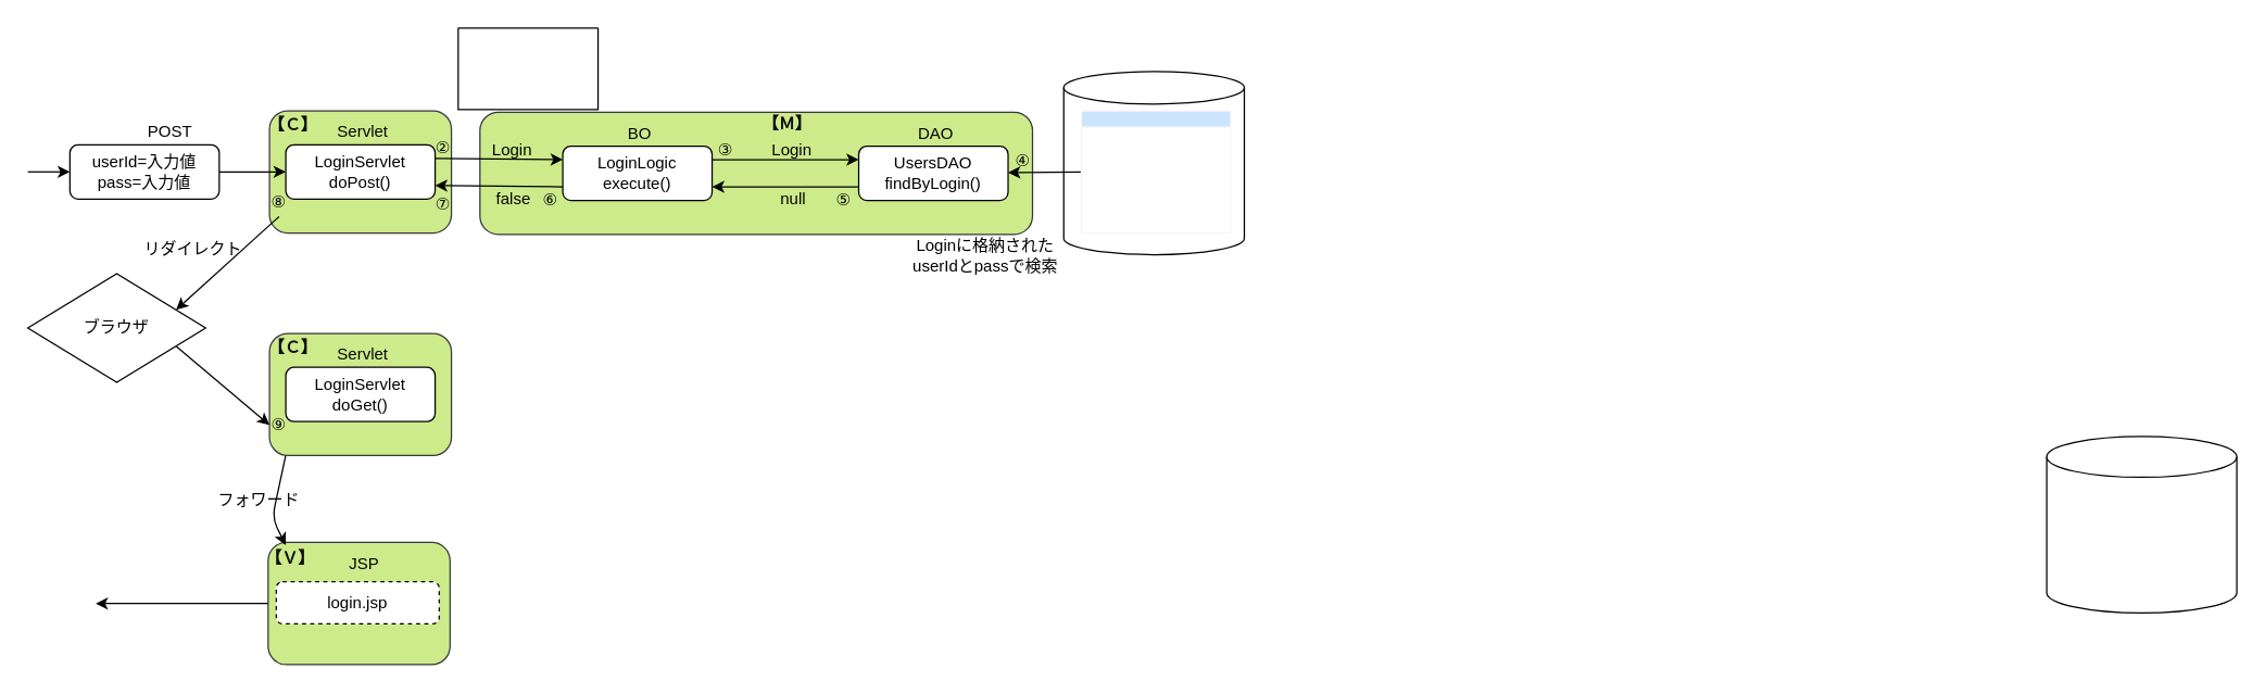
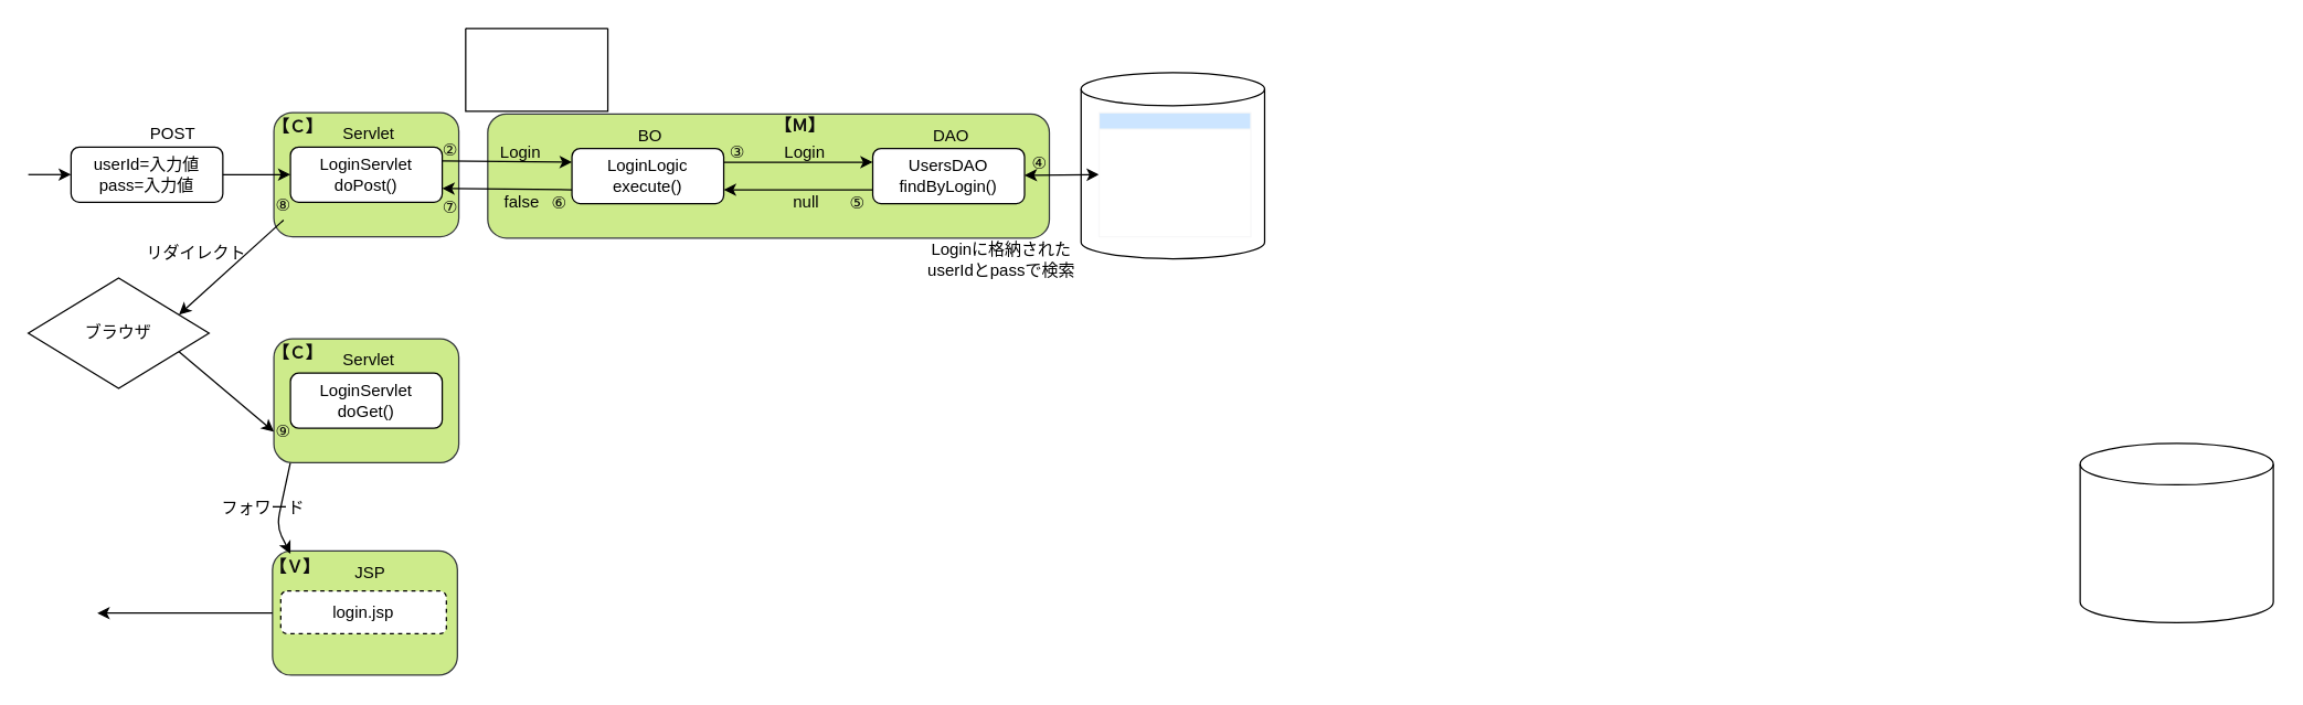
  <mxCell id="0" />
  <mxCell id="1" parent="0" />
  <mxCell id="2" value="" style="shape=cylinder3;whiteSpace=wrap;html=1;boundedLbl=1;backgroundOutline=1;size=12;fontColor=#080808;" parent="1" vertex="1"><mxGeometry x="783" y="52" width="133" height="135" as="geometry" /></mxCell>
  <mxCell id="3" value="" style="rounded=1;whiteSpace=wrap;html=1;fillColor=#cdeb8b;strokeColor=#36393d;" parent="1" vertex="1"><mxGeometry x="198" y="81" width="134" height="90" as="geometry" /></mxCell>
  <mxCell id="4" value="POST" style="text;html=1;strokeColor=none;fillColor=none;align=center;verticalAlign=middle;whiteSpace=wrap;rounded=0;" parent="1" vertex="1"><mxGeometry x="95" y="87" width="60" height="20" as="geometry" /></mxCell>
  <mxCell id="5" value="userId=入力値&lt;br&gt;pass=入力値" style="rounded=1;whiteSpace=wrap;html=1;" parent="1" vertex="1"><mxGeometry x="51" y="106" width="110" height="40" as="geometry" /></mxCell>
  <mxCell id="6" value="" style="endArrow=classic;html=1;entryX=0;entryY=0.5;entryDx=0;entryDy=0;" parent="1" target="5" edge="1"><mxGeometry width="50" height="50" relative="1" as="geometry"><mxPoint x="20" y="126" as="sourcePoint" /><mxPoint x="46" y="187" as="targetPoint" /></mxGeometry></mxCell>
  <mxCell id="7" value="" style="endArrow=classic;html=1;entryX=0;entryY=0.5;entryDx=0;entryDy=0;exitX=1;exitY=0.5;exitDx=0;exitDy=0;" parent="1" source="5" target="8" edge="1"><mxGeometry width="50" height="50" relative="1" as="geometry"><mxPoint x="160" y="126" as="sourcePoint" /><mxPoint x="210" y="126" as="targetPoint" /></mxGeometry></mxCell>
  <mxCell id="8" value="LoginServlet&lt;br&gt;doPost()" style="rounded=1;whiteSpace=wrap;html=1;" parent="1" vertex="1"><mxGeometry x="210" y="106" width="110" height="40" as="geometry" /></mxCell>
  <mxCell id="9" value="Servlet" style="text;html=1;strokeColor=none;fillColor=none;align=center;verticalAlign=middle;whiteSpace=wrap;rounded=0;fontColor=#050505;" parent="1" vertex="1"><mxGeometry x="237" y="87" width="60" height="20" as="geometry" /></mxCell>
  <mxCell id="10" value="" style="rounded=1;whiteSpace=wrap;html=1;fillColor=#cdeb8b;strokeColor=#36393d;" parent="1" vertex="1"><mxGeometry x="353" y="82" width="407" height="90" as="geometry" /></mxCell>
  <mxCell id="11" value="" style="endArrow=classic;html=1;entryX=0;entryY=0.25;entryDx=0;entryDy=0;exitX=1;exitY=0.25;exitDx=0;exitDy=0;" parent="1" source="8" target="12" edge="1"><mxGeometry width="50" height="50" relative="1" as="geometry"><mxPoint x="297" y="127" as="sourcePoint" /><mxPoint x="346" y="127" as="targetPoint" /></mxGeometry></mxCell>
  <mxCell id="12" value="LoginLogic&lt;br&gt;execute()" style="rounded=1;whiteSpace=wrap;html=1;" parent="1" vertex="1"><mxGeometry x="414" y="107" width="110" height="40" as="geometry" /></mxCell>
  <mxCell id="13" value="BO" style="text;html=1;strokeColor=none;fillColor=none;align=center;verticalAlign=middle;whiteSpace=wrap;rounded=0;fontColor=#050505;" parent="1" vertex="1"><mxGeometry x="441" y="88" width="60" height="20" as="geometry" /></mxCell>
  <mxCell id="14" value="UsersDAO&lt;br&gt;findByLogin()" style="rounded=1;whiteSpace=wrap;html=1;" parent="1" vertex="1"><mxGeometry x="632" y="107" width="110" height="40" as="geometry" /></mxCell>
  <mxCell id="15" value="DAO" style="text;html=1;strokeColor=none;fillColor=none;align=center;verticalAlign=middle;whiteSpace=wrap;rounded=0;fontColor=#050505;" parent="1" vertex="1"><mxGeometry x="659" y="88" width="60" height="20" as="geometry" /></mxCell>
  <mxCell id="16" value="Login" style="text;html=1;strokeColor=none;fillColor=none;align=center;verticalAlign=middle;whiteSpace=wrap;rounded=0;fontColor=#050505;" parent="1" vertex="1"><mxGeometry x="347" y="100" width="60" height="20" as="geometry" /></mxCell>
  <mxCell id="17" value="" style="endArrow=classic;html=1;fontColor=#050505;exitX=0;exitY=0.75;exitDx=0;exitDy=0;entryX=1;entryY=0.75;entryDx=0;entryDy=0;" parent="1" source="12" target="8" edge="1"><mxGeometry width="50" height="50" relative="1" as="geometry"><mxPoint x="410" y="87" as="sourcePoint" /><mxPoint x="460" y="37" as="targetPoint" /></mxGeometry></mxCell>
  <mxCell id="18" value="false" style="text;html=1;strokeColor=none;fillColor=none;align=center;verticalAlign=middle;whiteSpace=wrap;rounded=0;fontColor=#050505;" parent="1" vertex="1"><mxGeometry x="348" y="136" width="60" height="20" as="geometry" /></mxCell>
  <mxCell id="19" value="" style="endArrow=classic;html=1;entryX=0;entryY=0.25;entryDx=0;entryDy=0;exitX=1;exitY=0.25;exitDx=0;exitDy=0;" parent="1" source="12" target="14" edge="1"><mxGeometry width="50" height="50" relative="1" as="geometry"><mxPoint x="526" y="116" as="sourcePoint" /><mxPoint x="620" y="117" as="targetPoint" /></mxGeometry></mxCell>
  <mxCell id="20" value="Login" style="text;html=1;strokeColor=none;fillColor=none;align=center;verticalAlign=middle;whiteSpace=wrap;rounded=0;fontColor=#050505;" parent="1" vertex="1"><mxGeometry x="553" y="100" width="60" height="20" as="geometry" /></mxCell>
  <mxCell id="21" value="" style="endArrow=classic;html=1;fontColor=#050505;exitX=0;exitY=0.75;exitDx=0;exitDy=0;entryX=1;entryY=0.75;entryDx=0;entryDy=0;" parent="1" source="14" target="12" edge="1"><mxGeometry width="50" height="50" relative="1" as="geometry"><mxPoint x="620" y="137" as="sourcePoint" /><mxPoint x="526" y="136" as="targetPoint" /></mxGeometry></mxCell>
  <mxCell id="22" value="null" style="text;html=1;strokeColor=none;fillColor=none;align=center;verticalAlign=middle;whiteSpace=wrap;rounded=0;fontColor=#050505;" parent="1" vertex="1"><mxGeometry x="554" y="136" width="60" height="20" as="geometry" /></mxCell>
  <mxCell id="23" value="" style="shape=cylinder3;whiteSpace=wrap;html=1;boundedLbl=1;backgroundOutline=1;size=15;fontColor=#050505;" parent="1" vertex="1"><mxGeometry x="1507" y="321" width="140" height="130" as="geometry" /></mxCell>
- <mxCell id="24" value="" style="endArrow=none;startArrow=classic;html=1;fontColor=#ffffff;entryX=0;entryY=0.5;entryDx=0;entryDy=0;" parent="1" source="14" target="34" edge="1"><mxGeometry width="50" height="50" relative="1" as="geometry"><mxPoint x="740" y="127" as="sourcePoint" /><mxPoint x="660" y="77" as="targetPoint" /></mxGeometry></mxCell>
+ <mxCell id="24" value="" style="endArrow=classic;startArrow=classic;html=1;fontColor=#ffffff;entryX=0;entryY=0.5;entryDx=0;entryDy=0;" parent="1" source="14" target="34" edge="1"><mxGeometry width="50" height="50" relative="1" as="geometry"><mxPoint x="740" y="127" as="sourcePoint" /><mxPoint x="660" y="77" as="targetPoint" /></mxGeometry></mxCell>
  <mxCell id="25" value="" style="rounded=1;whiteSpace=wrap;html=1;fillColor=#cdeb8b;strokeColor=#36393d;" parent="1" vertex="1"><mxGeometry x="197" y="399" width="134" height="90" as="geometry" /></mxCell>
  <mxCell id="26" value="JSP" style="text;html=1;strokeColor=none;fillColor=none;align=center;verticalAlign=middle;whiteSpace=wrap;rounded=0;fontColor=#050505;" parent="1" vertex="1"><mxGeometry x="238" y="405" width="60" height="20" as="geometry" /></mxCell>
  <mxCell id="27" value="login.jsp" style="rounded=1;whiteSpace=wrap;html=1;dashed=1;" parent="1" vertex="1"><mxGeometry x="203" y="428" width="120" height="31" as="geometry" /></mxCell>
  <mxCell id="28" value="&#10;&#10;&#10;&#10;［フィールド］&#10;・String userId&#10;・String pass" style="swimlane;startSize=0;fontColor=#ffffff;align=left;" parent="1" vertex="1"><mxGeometry x="337" y="20" width="103" height="60" as="geometry" /></mxCell>
  <mxCell id="29" value="①" style="text;html=1;strokeColor=none;fillColor=none;align=center;verticalAlign=middle;whiteSpace=wrap;rounded=0;fontColor=#ffffff;" parent="1" vertex="1"><mxGeometry x="27" y="107" width="30" height="20" as="geometry" /></mxCell>
  <mxCell id="30" value="②" style="text;html=1;strokeColor=none;fillColor=none;align=center;verticalAlign=middle;whiteSpace=wrap;rounded=0;fontColor=#0d0c0c;" parent="1" vertex="1"><mxGeometry x="311" y="99" width="30" height="20" as="geometry" /></mxCell>
  <mxCell id="31" value="&lt;font color=&quot;#080808&quot;&gt;③&lt;/font&gt;" style="text;html=1;strokeColor=none;fillColor=none;align=center;verticalAlign=middle;whiteSpace=wrap;rounded=0;fontColor=#ffffff;" parent="1" vertex="1"><mxGeometry x="519" y="100" width="30" height="20" as="geometry" /></mxCell>
  <mxCell id="32" value="&lt;font color=&quot;#080808&quot;&gt;④&lt;/font&gt;" style="text;html=1;strokeColor=none;fillColor=none;align=center;verticalAlign=middle;whiteSpace=wrap;rounded=0;fontColor=#ffffff;" parent="1" vertex="1"><mxGeometry x="738" y="108" width="30" height="20" as="geometry" /></mxCell>
  <mxCell id="33" value="&lt;font color=&quot;#080808&quot;&gt;⑤&lt;/font&gt;" style="text;html=1;strokeColor=none;fillColor=none;align=center;verticalAlign=middle;whiteSpace=wrap;rounded=0;fontColor=#ffffff;" parent="1" vertex="1"><mxGeometry x="606" y="137" width="30" height="20" as="geometry" /></mxCell>
  <mxCell id="34" value="&lt;div style=&quot;&quot;&gt;&lt;span style=&quot;color: rgb(255, 255, 255); background-color: initial;&quot;&gt;&lt;br&gt;&lt;/span&gt;&lt;/div&gt;&lt;div style=&quot;&quot;&gt;&lt;span style=&quot;color: rgb(255, 255, 255); background-color: initial;&quot;&gt;&lt;br&gt;&lt;/span&gt;&lt;/div&gt;&lt;div style=&quot;&quot;&gt;&lt;span style=&quot;color: rgb(255, 255, 255); background-color: initial;&quot;&gt;&lt;br&gt;&lt;/span&gt;&lt;/div&gt;&lt;div style=&quot;&quot;&gt;&lt;span style=&quot;color: rgb(255, 255, 255); background-color: initial;&quot;&gt;&lt;br&gt;&lt;/span&gt;&lt;/div&gt;&lt;div style=&quot;&quot;&gt;&lt;span style=&quot;color: rgb(255, 255, 255); background-color: initial;&quot;&gt;&lt;br&gt;&lt;/span&gt;&lt;/div&gt;&lt;div style=&quot;&quot;&gt;&lt;span style=&quot;color: rgb(255, 255, 255); background-color: initial;&quot;&gt;&lt;br&gt;&lt;/span&gt;&lt;/div&gt;&lt;div style=&quot;&quot;&gt;&lt;span style=&quot;color: rgb(255, 255, 255); background-color: initial;&quot;&gt;&lt;br&gt;&lt;/span&gt;&lt;/div&gt;&lt;div style=&quot;&quot;&gt;&lt;span style=&quot;color: rgb(255, 255, 255); background-color: initial;&quot;&gt;&lt;br&gt;&lt;/span&gt;&lt;/div&gt;&lt;div style=&quot;&quot;&gt;&lt;span style=&quot;color: rgb(255, 255, 255); background-color: initial;&quot;&gt;USERS&lt;/span&gt;&lt;/div&gt;&lt;div style=&quot;&quot;&gt;&lt;span style=&quot;color: rgb(255, 255, 255); background-color: initial;&quot;&gt;テーブル&lt;/span&gt;&lt;/div&gt;" style="swimlane;whiteSpace=wrap;html=1;startSize=12;align=center;fillColor=#cce5ff;strokeColor=#f7f7f8;" parent="1" vertex="1"><mxGeometry x="796" y="81" width="110" height="90" as="geometry" /></mxCell>
  <mxCell id="35" value="&lt;font color=&quot;#080808&quot;&gt;⑥&lt;/font&gt;" style="text;html=1;strokeColor=none;fillColor=none;align=center;verticalAlign=middle;whiteSpace=wrap;rounded=0;fontColor=#ffffff;" parent="1" vertex="1"><mxGeometry x="390" y="137" width="30" height="20" as="geometry" /></mxCell>
  <mxCell id="36" value="⑦" style="text;html=1;strokeColor=none;fillColor=none;align=center;verticalAlign=middle;whiteSpace=wrap;rounded=0;fontColor=#0d0c0c;" parent="1" vertex="1"><mxGeometry x="311" y="140" width="30" height="20" as="geometry" /></mxCell>
  <mxCell id="37" value="⑧" style="text;html=1;strokeColor=none;fillColor=none;align=center;verticalAlign=middle;whiteSpace=wrap;rounded=0;fontColor=#0d0c0c;" parent="1" vertex="1"><mxGeometry x="190" y="139" width="30" height="20" as="geometry" /></mxCell>
  <mxCell id="38" value="" style="endArrow=classic;html=1;fontColor=#0d0c0c;exitX=0.75;exitY=1;exitDx=0;exitDy=0;" parent="1" source="51" edge="1"><mxGeometry width="50" height="50" relative="1" as="geometry"><mxPoint x="390" y="337" as="sourcePoint" /><mxPoint x="210" y="401" as="targetPoint" /><Array as="points"><mxPoint x="200" y="381" /></Array></mxGeometry></mxCell>
  <mxCell id="39" value="フォワード" style="text;html=1;strokeColor=none;fillColor=none;align=center;verticalAlign=middle;whiteSpace=wrap;rounded=0;" parent="1" vertex="1"><mxGeometry x="157" y="358" width="67" height="20" as="geometry" /></mxCell>
  <mxCell id="40" value="&lt;b&gt;【Ｃ】&lt;/b&gt;" style="text;html=1;strokeColor=none;fillColor=none;align=center;verticalAlign=middle;whiteSpace=wrap;rounded=0;fontColor=#0d0c0c;" parent="1" vertex="1"><mxGeometry x="194" y="74" width="43" height="35" as="geometry" /></mxCell>
  <mxCell id="41" value="&lt;b&gt;【Ｖ】&lt;/b&gt;" style="text;html=1;strokeColor=none;fillColor=none;align=center;verticalAlign=middle;whiteSpace=wrap;rounded=0;fontColor=#0d0c0c;" parent="1" vertex="1"><mxGeometry x="192" y="393" width="43" height="35" as="geometry" /></mxCell>
  <mxCell id="42" value="&lt;b&gt;【Ｍ】&lt;/b&gt;" style="text;html=1;strokeColor=none;fillColor=none;align=center;verticalAlign=middle;whiteSpace=wrap;rounded=0;fontColor=#0d0c0c;" parent="1" vertex="1"><mxGeometry x="558" y="73" width="43" height="35" as="geometry" /></mxCell>
  <mxCell id="43" value="" style="endArrow=classic;html=1;fontColor=#0d0c0c;exitX=0;exitY=0.5;exitDx=0;exitDy=0;" parent="1" source="25" edge="1"><mxGeometry width="50" height="50" relative="1" as="geometry"><mxPoint x="230" y="327" as="sourcePoint" /><mxPoint x="70" y="444" as="targetPoint" /></mxGeometry></mxCell>
  <mxCell id="44" value="Loginに格納された&lt;br&gt;userIdとpassで検索" style="text;html=1;strokeColor=none;fillColor=none;align=center;verticalAlign=middle;whiteSpace=wrap;rounded=0;" parent="1" vertex="1"><mxGeometry x="667" y="173" width="117" height="30" as="geometry" /></mxCell>
  <mxCell id="45" value="リダイレクト" style="text;html=1;strokeColor=none;fillColor=none;align=center;verticalAlign=middle;whiteSpace=wrap;rounded=0;" parent="1" vertex="1"><mxGeometry x="101" y="173" width="82" height="20" as="geometry" /></mxCell>
  <mxCell id="46" value="ブラウザ" style="rhombus;whiteSpace=wrap;html=1;" parent="1" vertex="1"><mxGeometry x="20" y="201" width="131" height="80" as="geometry" /></mxCell>
  <mxCell id="47" value="" style="endArrow=classic;html=1;exitX=0.5;exitY=1;exitDx=0;exitDy=0;entryX=1;entryY=0.25;entryDx=0;entryDy=0;" parent="1" source="37" target="46" edge="1"><mxGeometry width="50" height="50" relative="1" as="geometry"><mxPoint x="180" y="311" as="sourcePoint" /><mxPoint x="151" y="195" as="targetPoint" /></mxGeometry></mxCell>
  <mxCell id="48" value="" style="rounded=1;whiteSpace=wrap;html=1;fillColor=#cdeb8b;strokeColor=#36393d;" parent="1" vertex="1"><mxGeometry x="198" y="245" width="134" height="90" as="geometry" /></mxCell>
  <mxCell id="49" value="LoginServlet&lt;br&gt;doGet()" style="rounded=1;whiteSpace=wrap;html=1;" parent="1" vertex="1"><mxGeometry x="210" y="270" width="110" height="40" as="geometry" /></mxCell>
  <mxCell id="50" value="Servlet" style="text;html=1;strokeColor=none;fillColor=none;align=center;verticalAlign=middle;whiteSpace=wrap;rounded=0;fontColor=#050505;" parent="1" vertex="1"><mxGeometry x="237" y="251" width="60" height="20" as="geometry" /></mxCell>
  <mxCell id="51" value="⑨" style="text;html=1;strokeColor=none;fillColor=none;align=center;verticalAlign=middle;whiteSpace=wrap;rounded=0;fontColor=#0d0c0c;" parent="1" vertex="1"><mxGeometry x="190" y="303" width="30" height="20" as="geometry" /></mxCell>
  <mxCell id="52" value="&lt;b&gt;【Ｃ】&lt;/b&gt;" style="text;html=1;strokeColor=none;fillColor=none;align=center;verticalAlign=middle;whiteSpace=wrap;rounded=0;fontColor=#0d0c0c;" parent="1" vertex="1"><mxGeometry x="194" y="238" width="43" height="35" as="geometry" /></mxCell>
  <mxCell id="53" value="" style="endArrow=classic;html=1;exitX=1;exitY=0.75;exitDx=0;exitDy=0;entryX=0;entryY=0.75;entryDx=0;entryDy=0;" parent="1" source="46" target="48" edge="1"><mxGeometry width="50" height="50" relative="1" as="geometry"><mxPoint x="180" y="261" as="sourcePoint" /><mxPoint x="230" y="211" as="targetPoint" /></mxGeometry></mxCell>
